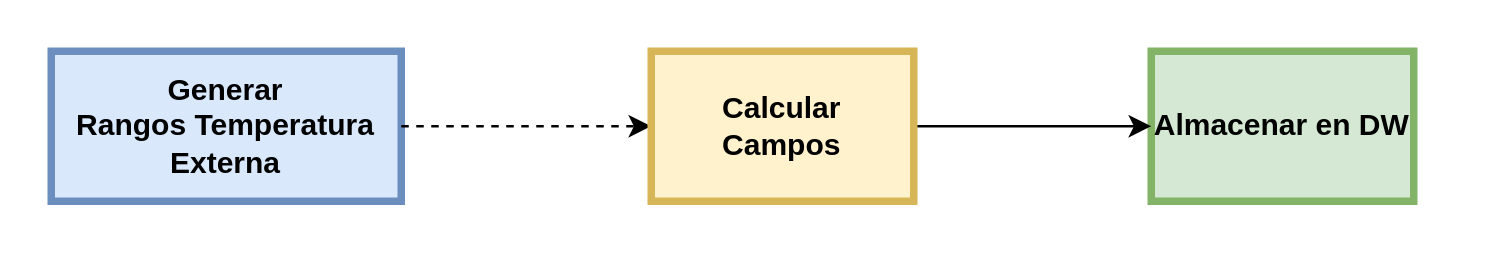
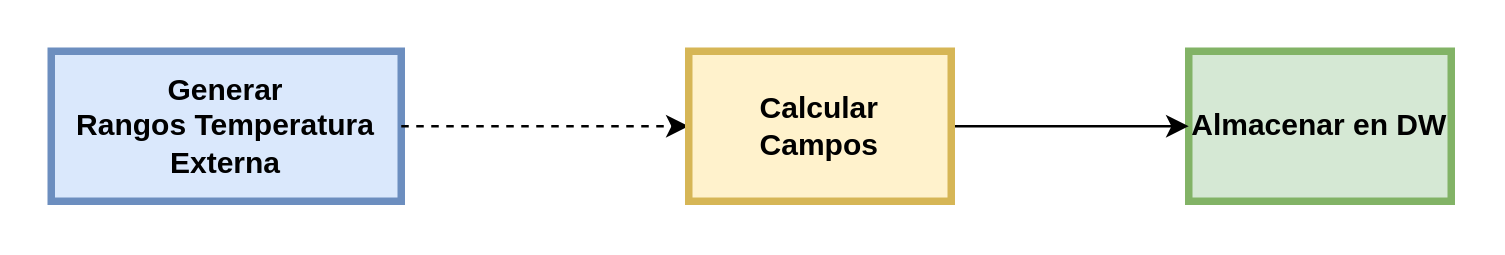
  <mxCell id="0" />
  <mxCell id="1" parent="0" />
  <mxCell id="2" value="Generar&#10;Rangos Temperatura Externa" style="whiteSpace=wrap;align=center;verticalAlign=middle;fontStyle=1;strokeWidth=3;fillColor=#dae8fc;strokeColor=#6c8ebf;" parent="1" vertex="1"><mxGeometry x="20" y="20" width="140" height="60" as="geometry" /></mxCell>
- <mxCell id="3" value="Almacenar en DW" style="whiteSpace=wrap;align=center;verticalAlign=middle;fontStyle=1;strokeWidth=3;fillColor=#d5e8d4;strokeColor=#82b366;" parent="1" vertex="1"><mxGeometry x="460" y="20" width="105" height="60" as="geometry" /></mxCell>
+ <mxCell id="3" value="Almacenar en DW" style="whiteSpace=wrap;align=center;verticalAlign=middle;fontStyle=1;strokeWidth=3;fillColor=#d5e8d4;strokeColor=#82b366;" parent="1" vertex="1"><mxGeometry x="475" y="20" width="105" height="60" as="geometry" /></mxCell>
  <mxCell id="4" style="edgeStyle=orthogonalEdgeStyle;rounded=0;orthogonalLoop=1;jettySize=auto;html=1;exitX=1;exitY=0.5;exitDx=0;exitDy=0;entryX=0;entryY=0.5;entryDx=0;entryDy=0;dashed=1;" parent="1" source="2" target="6" edge="1"><mxGeometry relative="1" as="geometry"><mxPoint x="290" y="50" as="sourcePoint" /></mxGeometry></mxCell>
  <mxCell id="5" style="edgeStyle=orthogonalEdgeStyle;rounded=0;orthogonalLoop=1;jettySize=auto;html=1;exitX=1;exitY=0.5;exitDx=0;exitDy=0;entryX=0;entryY=0.5;entryDx=0;entryDy=0;" edge="1" parent="1" source="6" target="3"><mxGeometry relative="1" as="geometry" /></mxCell>
- <mxCell id="6" value="Calcular&#10;Campos" style="whiteSpace=wrap;align=center;verticalAlign=middle;fontStyle=1;strokeWidth=3;fillColor=#fff2cc;strokeColor=#d6b656;" vertex="1" parent="1"><mxGeometry x="260" y="20" width="105" height="60" as="geometry" /></mxCell>
+ <mxCell id="6" value="Calcular&#10;Campos" style="whiteSpace=wrap;align=center;verticalAlign=middle;fontStyle=1;strokeWidth=3;fillColor=#fff2cc;strokeColor=#d6b656;" vertex="1" parent="1"><mxGeometry x="275" y="20" width="105" height="60" as="geometry" /></mxCell>
